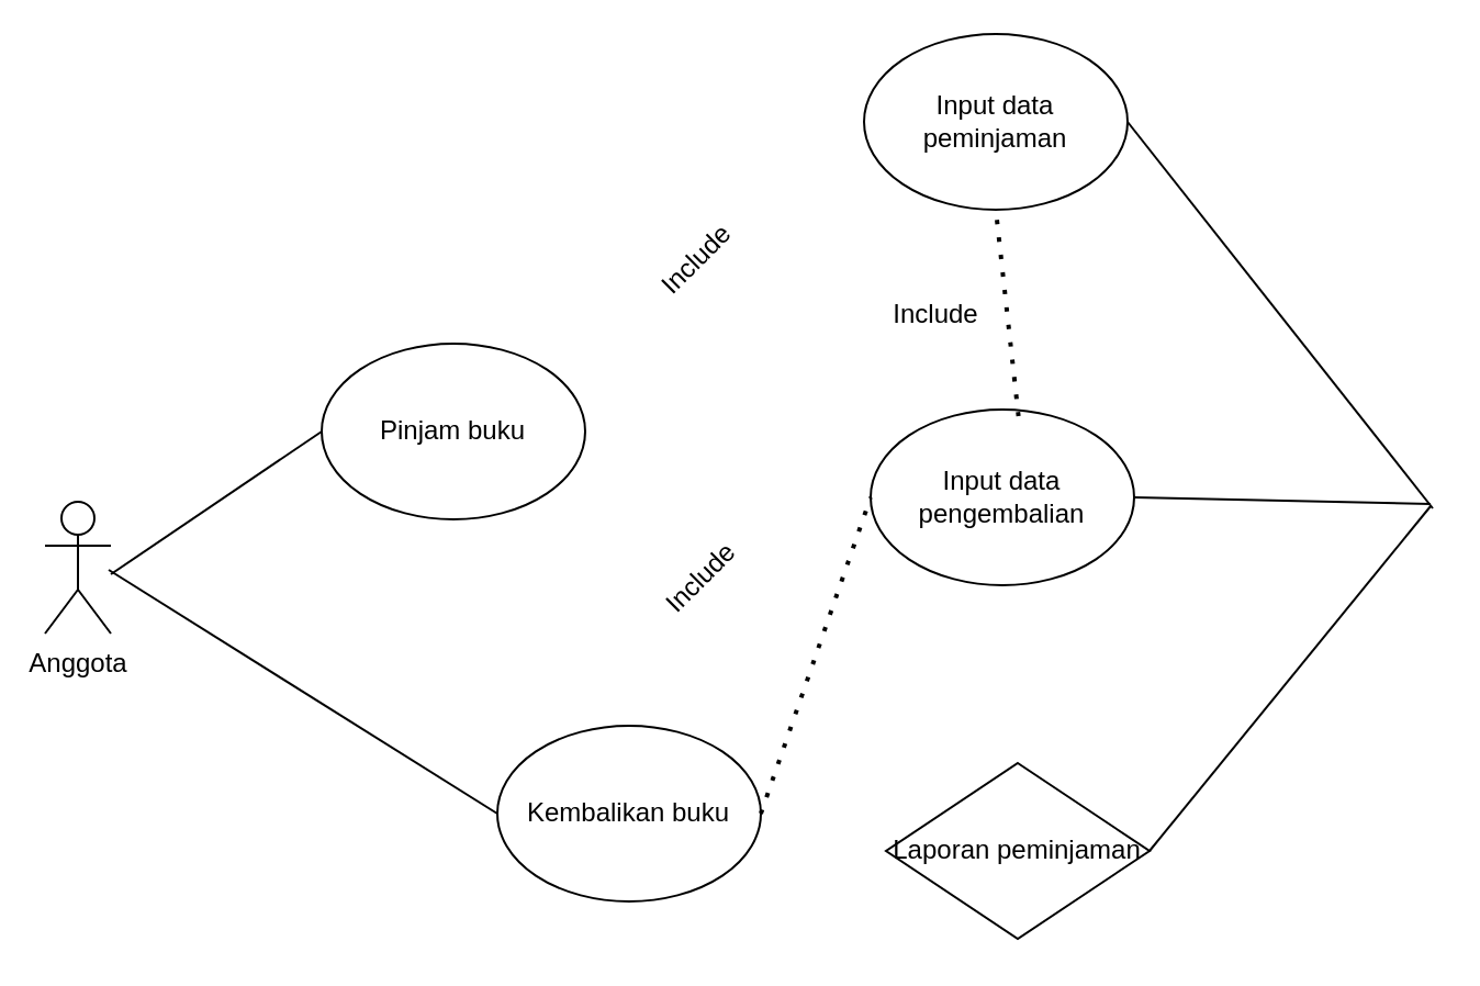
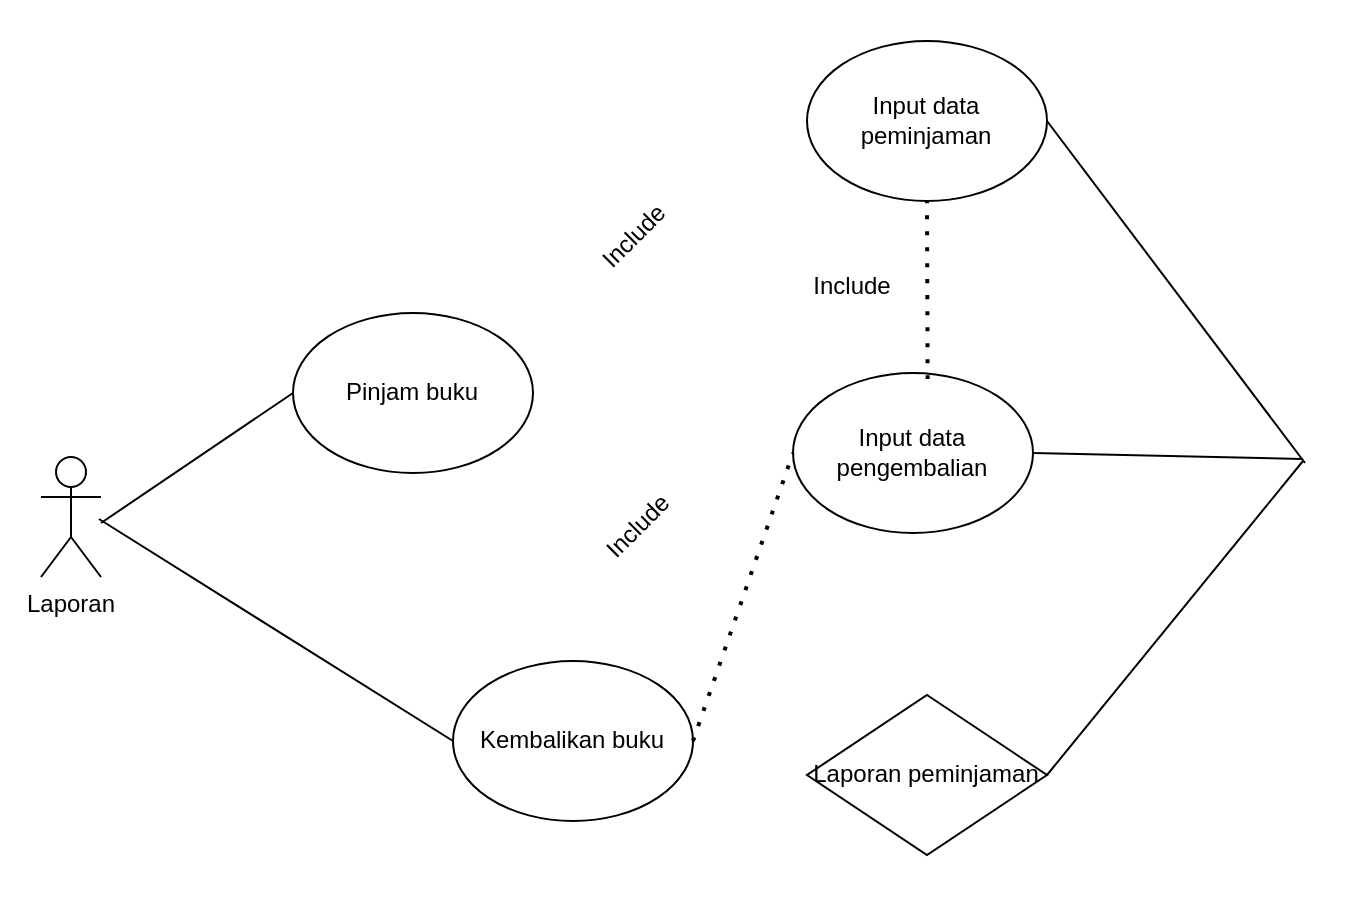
  <mxCell id="0" />
  <mxCell id="1" parent="0" />
- <mxCell id="2" value="Anggota" style="shape=umlActor;verticalLabelPosition=bottom;verticalAlign=top;html=1;outlineConnect=0;" vertex="1" parent="1"><mxGeometry x="20" y="228" width="30" height="60" as="geometry" /></mxCell>
+ <mxCell id="2" value="Laporan" style="shape=umlActor;verticalLabelPosition=bottom;verticalAlign=top;html=1;outlineConnect=0;" vertex="1" parent="1"><mxGeometry x="20" y="228" width="30" height="60" as="geometry" /></mxCell>
  <mxCell id="3" value="Pinjam buku" style="ellipse;whiteSpace=wrap;html=1;" vertex="1" parent="1"><mxGeometry x="146" y="156" width="120" height="80" as="geometry" /></mxCell>
  <mxCell id="4" value="Kembalikan buku" style="ellipse;whiteSpace=wrap;html=1;" vertex="1" parent="1"><mxGeometry x="226" y="330" width="120" height="80" as="geometry" /></mxCell>
  <mxCell id="5" value="" style="endArrow=none;html=1;rounded=0;fontSize=12;startSize=8;endSize=8;curved=1;entryX=0;entryY=0.5;entryDx=0;entryDy=0;" edge="1" parent="1" target="3"><mxGeometry width="50" height="50" relative="1" as="geometry"><mxPoint x="50" y="261" as="sourcePoint" /><mxPoint x="195" y="304" as="targetPoint" /></mxGeometry></mxCell>
  <mxCell id="6" value="" style="endArrow=none;html=1;rounded=0;fontSize=12;startSize=8;endSize=8;curved=1;entryX=0;entryY=0.5;entryDx=0;entryDy=0;" edge="1" parent="1" target="4"><mxGeometry width="50" height="50" relative="1" as="geometry"><mxPoint x="49" y="259" as="sourcePoint" /><mxPoint x="156" y="206" as="targetPoint" /></mxGeometry></mxCell>
- <mxCell id="7" value="Input data peminjaman" style="ellipse;whiteSpace=wrap;html=1;" vertex="1" parent="1"><mxGeometry x="393" y="15" width="120" height="80" as="geometry" /></mxCell>
+ <mxCell id="7" value="Input data peminjaman" style="ellipse;whiteSpace=wrap;html=1;" vertex="1" parent="1"><mxGeometry x="403" y="20" width="120" height="80" as="geometry" /></mxCell>
  <mxCell id="8" value="Input data pengembalian" style="ellipse;whiteSpace=wrap;html=1;" vertex="1" parent="1"><mxGeometry x="396" y="186" width="120" height="80" as="geometry" /></mxCell>
  <mxCell id="9" value="Laporan peminjaman" style="rhombus;whiteSpace=wrap;html=1;" vertex="1" parent="1"><mxGeometry x="403" y="347" width="120" height="80" as="geometry" /></mxCell>
  <mxCell id="10" value="" style="endArrow=none;dashed=1;html=1;dashPattern=1 3;strokeWidth=2;rounded=0;fontSize=12;startSize=8;endSize=8;curved=1;exitX=1;exitY=0.5;exitDx=0;exitDy=0;entryX=0;entryY=0.5;entryDx=0;entryDy=0;" edge="1" parent="1" source="4" target="8"><mxGeometry width="50" height="50" relative="1" as="geometry"><mxPoint x="353" y="263" as="sourcePoint" /><mxPoint x="403" y="213" as="targetPoint" /></mxGeometry></mxCell>
  <mxCell id="11" value="" style="endArrow=none;dashed=1;html=1;dashPattern=1 3;strokeWidth=2;rounded=0;fontSize=12;startSize=8;endSize=8;curved=1;entryX=0.5;entryY=1;entryDx=0;entryDy=0;exitX=0.561;exitY=0.038;exitDx=0;exitDy=0;exitPerimeter=0;" edge="1" parent="1" source="8" target="7"><mxGeometry width="50" height="50" relative="1" as="geometry"><mxPoint x="353" y="263" as="sourcePoint" /><mxPoint x="403" y="213" as="targetPoint" /></mxGeometry></mxCell>
  <mxCell id="12" value="" style="endArrow=none;html=1;rounded=0;fontSize=12;startSize=8;endSize=8;curved=1;entryX=1;entryY=0.5;entryDx=0;entryDy=0;" edge="1" parent="1" target="7"><mxGeometry width="50" height="50" relative="1" as="geometry"><mxPoint x="652" y="231" as="sourcePoint" /><mxPoint x="588" y="122" as="targetPoint" /></mxGeometry></mxCell>
  <mxCell id="13" value="" style="endArrow=none;html=1;rounded=0;fontSize=12;startSize=8;endSize=8;curved=1;exitX=1;exitY=0.5;exitDx=0;exitDy=0;" edge="1" parent="1" source="8"><mxGeometry width="50" height="50" relative="1" as="geometry"><mxPoint x="538" y="172" as="sourcePoint" /><mxPoint x="651" y="229" as="targetPoint" /></mxGeometry></mxCell>
  <mxCell id="14" value="" style="endArrow=none;html=1;rounded=0;fontSize=12;startSize=8;endSize=8;curved=1;exitX=1;exitY=0.5;exitDx=0;exitDy=0;" edge="1" parent="1" source="9"><mxGeometry width="50" height="50" relative="1" as="geometry"><mxPoint x="538" y="172" as="sourcePoint" /><mxPoint x="651" y="230" as="targetPoint" /></mxGeometry></mxCell>
  <mxCell id="15" value="Include" style="text;html=1;align=center;verticalAlign=middle;whiteSpace=wrap;rounded=0;rotation=0;" vertex="1" parent="1"><mxGeometry x="396" y="128" width="60" height="30" as="geometry" /></mxCell>
  <mxCell id="16" value="Include" style="text;html=1;align=center;verticalAlign=middle;whiteSpace=wrap;rounded=0;rotation=-45;" vertex="1" parent="1"><mxGeometry x="289" y="248" width="60" height="30" as="geometry" /></mxCell>
  <mxCell id="17" value="Include" style="text;html=1;align=center;verticalAlign=middle;whiteSpace=wrap;rounded=0;rotation=-45;" vertex="1" parent="1"><mxGeometry x="287" y="103" width="60" height="30" as="geometry" /></mxCell>
